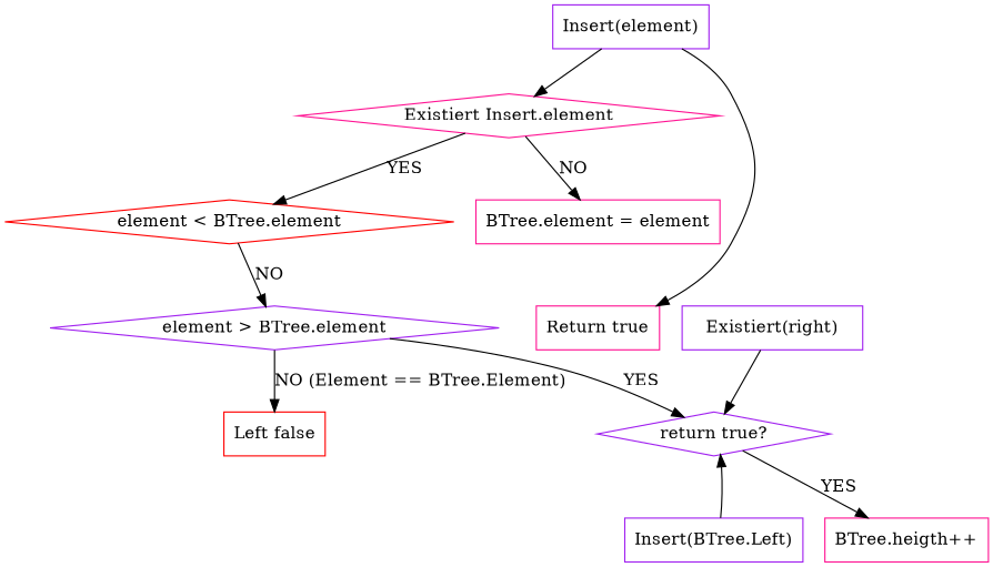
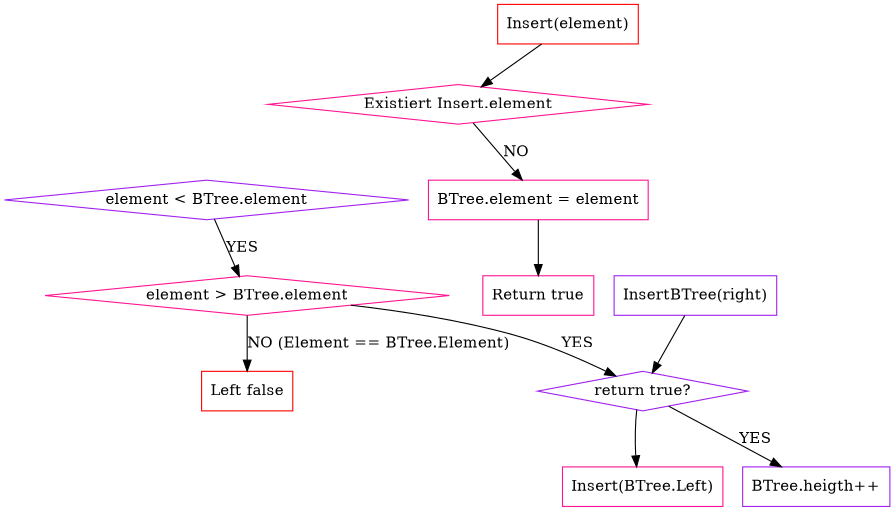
  digraph {
    compound=true
    node [color=deeppink shape=box]
-   n1 [color=purple label="Insert(element)"]
+   n1 [color=red label="Insert(element)"]
    n2 [label="Existiert Insert.element" shape=diamond]
    n3 [label="BTree.element = element"]
-   n4 [color=red label="element < BTree.element" shape=diamond]
+   n4 [color=purple label="element < BTree.element" shape=diamond]
    "Return true"
-   n6 [color=purple label="element > BTree.element" shape=diamond]
-   n7 [color=purple label="Insert(BTree.Left)"]
+   n6 [label="element > BTree.element" shape=diamond]
+   n7 [label="Insert(BTree.Left)"]
    n8 [color=purple label="return true?" shape=diamond]
    n9 [color=red label="Left false"]
-   "BTree.heigth++"
-   n11 [color=purple label="Existiert(right)"]
+   "BTree.heigth++" [color=purple]
+   n11 [color=purple label="InsertBTree(right)"]
    n1 -> n2
    n2 -> n3 [label=NO]
-   n2 -> n4 [label=YES]
-   n1 -> "Return true"
-   n4 -> n6 [label=NO]
+   n3 -> "Return true"
+   n4 -> n6 [label=YES]
    n6 -> n8 [label=YES]
    n6 -> n9 [label="NO (Element == BTree.Element)"]
-   n7 -> n8
+   n8 -> n7
    n8 -> "BTree.heigth++" [label=YES]
    n11 -> n8
  }
